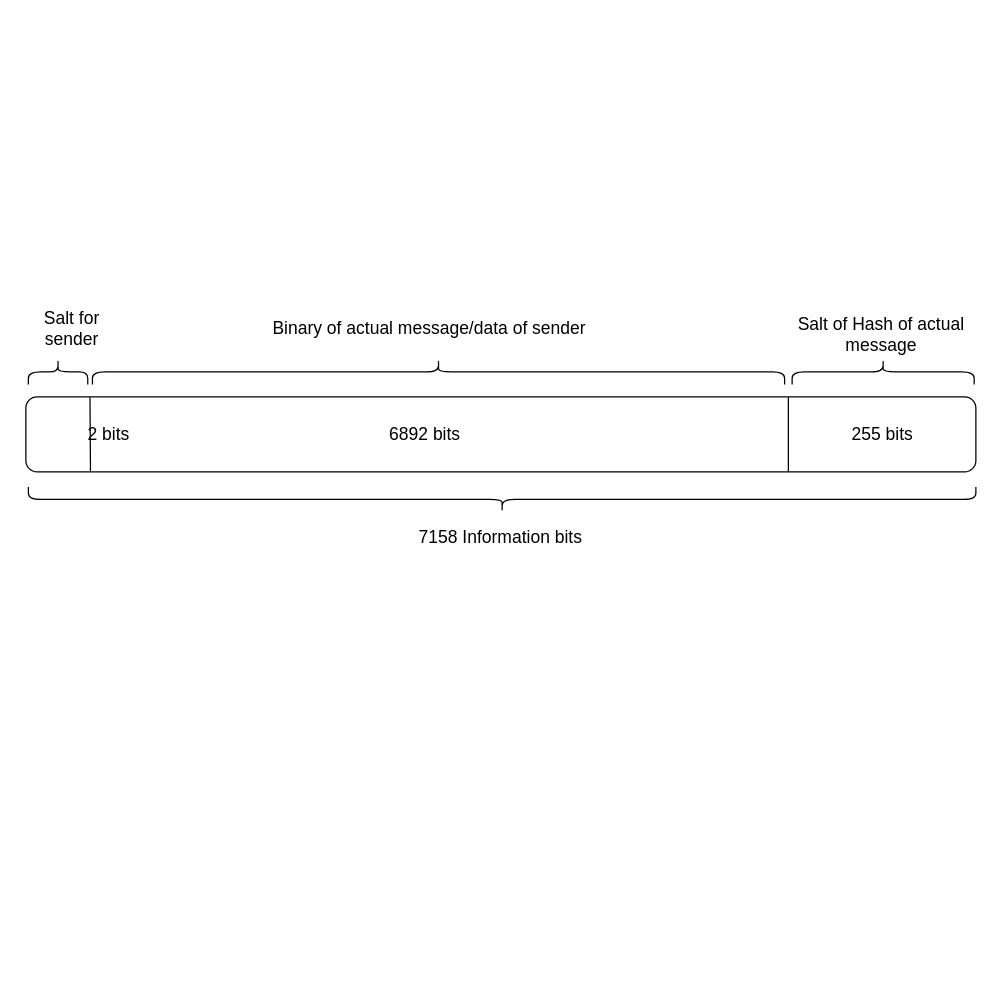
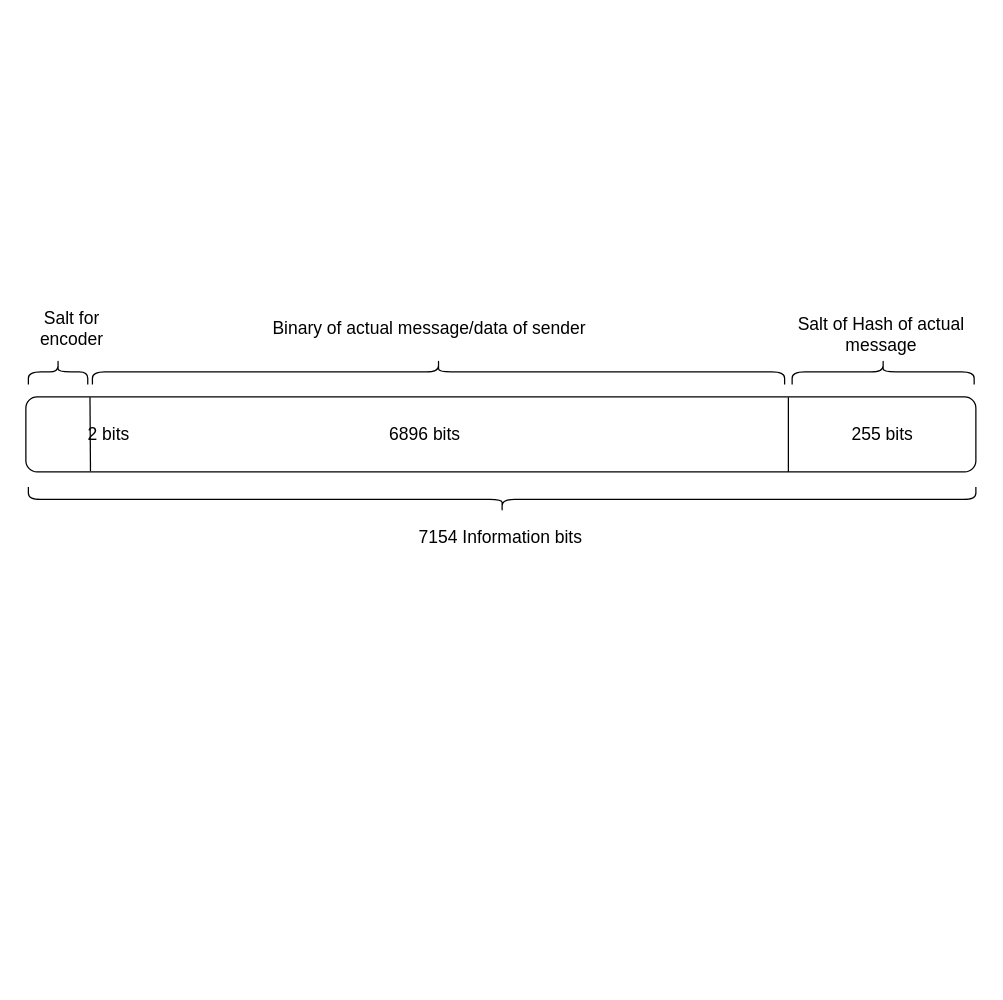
  <mxCell id="0" />
  <mxCell id="1" parent="0" />
  <mxCell id="2" value="" style="rounded=1;whiteSpace=wrap;html=1;" parent="1" vertex="1"><mxGeometry x="20" y="317" width="760" height="60" as="geometry" /></mxCell>
  <mxCell id="3" value="" style="endArrow=none;html=1;rounded=0;entryX=0.053;entryY=0.006;entryDx=0;entryDy=0;entryPerimeter=0;exitX=0.068;exitY=0.99;exitDx=0;exitDy=0;exitPerimeter=0;" parent="1" edge="1" source="2"><mxGeometry width="50" height="50" relative="1" as="geometry"><mxPoint x="71.28" y="376.58" as="sourcePoint" /><mxPoint x="71.28" y="317.36" as="targetPoint" /></mxGeometry></mxCell>
  <mxCell id="4" value="" style="shape=curlyBracket;whiteSpace=wrap;html=1;rounded=1;flipH=1;labelPosition=right;verticalLabelPosition=middle;align=left;verticalAlign=middle;rotation=-90;" parent="1" vertex="1"><mxGeometry x="35.75" y="273.25" width="20" height="47.5" as="geometry" /></mxCell>
  <mxCell id="5" value="" style="shape=curlyBracket;whiteSpace=wrap;html=1;rounded=1;flipH=1;labelPosition=right;verticalLabelPosition=middle;align=left;verticalAlign=middle;rotation=-90;" parent="1" vertex="1"><mxGeometry x="340.12" y="20.12" width="20" height="553.75" as="geometry" /></mxCell>
  <mxCell id="6" value="" style="shape=curlyBracket;whiteSpace=wrap;html=1;rounded=1;flipH=1;labelPosition=right;verticalLabelPosition=middle;align=left;verticalAlign=middle;rotation=-90;" parent="1" vertex="1"><mxGeometry x="695.82" y="224.2" width="20" height="145.62" as="geometry" /></mxCell>
  <mxCell id="7" value="&lt;font style=&quot;font-size: 14px;&quot;&gt;2 bits&lt;/font&gt;" style="text;html=1;align=center;verticalAlign=middle;whiteSpace=wrap;rounded=0;" parent="1" vertex="1"><mxGeometry x="64.5" y="332" width="42.5" height="30" as="geometry" /></mxCell>
  <mxCell id="8" value="&lt;font style=&quot;font-size: 14px;&quot;&gt;255 bits&lt;/font&gt;" style="text;html=1;align=center;verticalAlign=middle;whiteSpace=wrap;rounded=0;" parent="1" vertex="1"><mxGeometry x="679.16" y="332" width="53.32" height="30" as="geometry" /></mxCell>
- <mxCell id="9" value="&lt;font style=&quot;font-size: 14px;&quot;&gt;6892 bits&lt;/font&gt;" style="text;html=1;align=center;verticalAlign=middle;whiteSpace=wrap;rounded=0;" parent="1" vertex="1"><mxGeometry x="305.92" y="332" width="67.16" height="30" as="geometry" /></mxCell>
+ <mxCell id="9" value="&lt;font style=&quot;font-size: 14px;&quot;&gt;6896 bits&lt;/font&gt;" style="text;html=1;align=center;verticalAlign=middle;whiteSpace=wrap;rounded=0;" parent="1" vertex="1"><mxGeometry x="305.92" y="332" width="67.16" height="30" as="geometry" /></mxCell>
  <mxCell id="10" value="&lt;font style=&quot;font-size: 14px;&quot;&gt;Salt of Hash of actual message&lt;/font&gt;" style="text;html=1;align=center;verticalAlign=middle;whiteSpace=wrap;rounded=0;" parent="1" vertex="1"><mxGeometry x="630" y="252" width="148.73" height="30" as="geometry" /></mxCell>
  <mxCell id="11" value="&lt;font style=&quot;font-size: 14px;&quot;&gt;Binary of actual message/data of sender&lt;/font&gt;" style="text;html=1;align=center;verticalAlign=middle;whiteSpace=wrap;rounded=0;" parent="1" vertex="1"><mxGeometry x="213.25" y="247" width="260" height="30" as="geometry" /></mxCell>
- <mxCell id="12" value="&lt;font style=&quot;font-size: 14px;&quot;&gt;Salt for sender&lt;/font&gt;" style="text;html=1;align=center;verticalAlign=middle;whiteSpace=wrap;rounded=0;" parent="1" vertex="1"><mxGeometry x="22" y="247" width="70" height="30" as="geometry" /></mxCell>
+ <mxCell id="12" value="&lt;font style=&quot;font-size: 14px;&quot;&gt;Salt for encoder&lt;/font&gt;" style="text;html=1;align=center;verticalAlign=middle;whiteSpace=wrap;rounded=0;" parent="1" vertex="1"><mxGeometry x="22" y="247" width="70" height="30" as="geometry" /></mxCell>
  <mxCell id="13" value="" style="shape=curlyBracket;whiteSpace=wrap;html=1;rounded=1;flipH=1;labelPosition=right;verticalLabelPosition=middle;align=left;verticalAlign=middle;rotation=90;" parent="1" vertex="1"><mxGeometry x="391" y="20" width="20" height="758" as="geometry" /></mxCell>
- <mxCell id="14" value="&lt;font style=&quot;font-size: 14px;&quot;&gt;7158 Information bits&lt;/font&gt;" style="text;html=1;align=center;verticalAlign=middle;whiteSpace=wrap;rounded=0;" parent="1" vertex="1"><mxGeometry x="327.09" y="414" width="145.82" height="30" as="geometry" /></mxCell>
+ <mxCell id="14" value="&lt;font style=&quot;font-size: 14px;&quot;&gt;7154 Information bits&lt;/font&gt;" style="text;html=1;align=center;verticalAlign=middle;whiteSpace=wrap;rounded=0;" parent="1" vertex="1"><mxGeometry x="327.09" y="414" width="145.82" height="30" as="geometry" /></mxCell>
  <mxCell id="15" value="" style="endArrow=none;html=1;rounded=0;entryX=0.053;entryY=0.006;entryDx=0;entryDy=0;entryPerimeter=0;" edge="1" parent="1"><mxGeometry width="50" height="50" relative="1" as="geometry"><mxPoint x="630" y="377" as="sourcePoint" /><mxPoint x="630" y="317.36" as="targetPoint" /></mxGeometry></mxCell>
